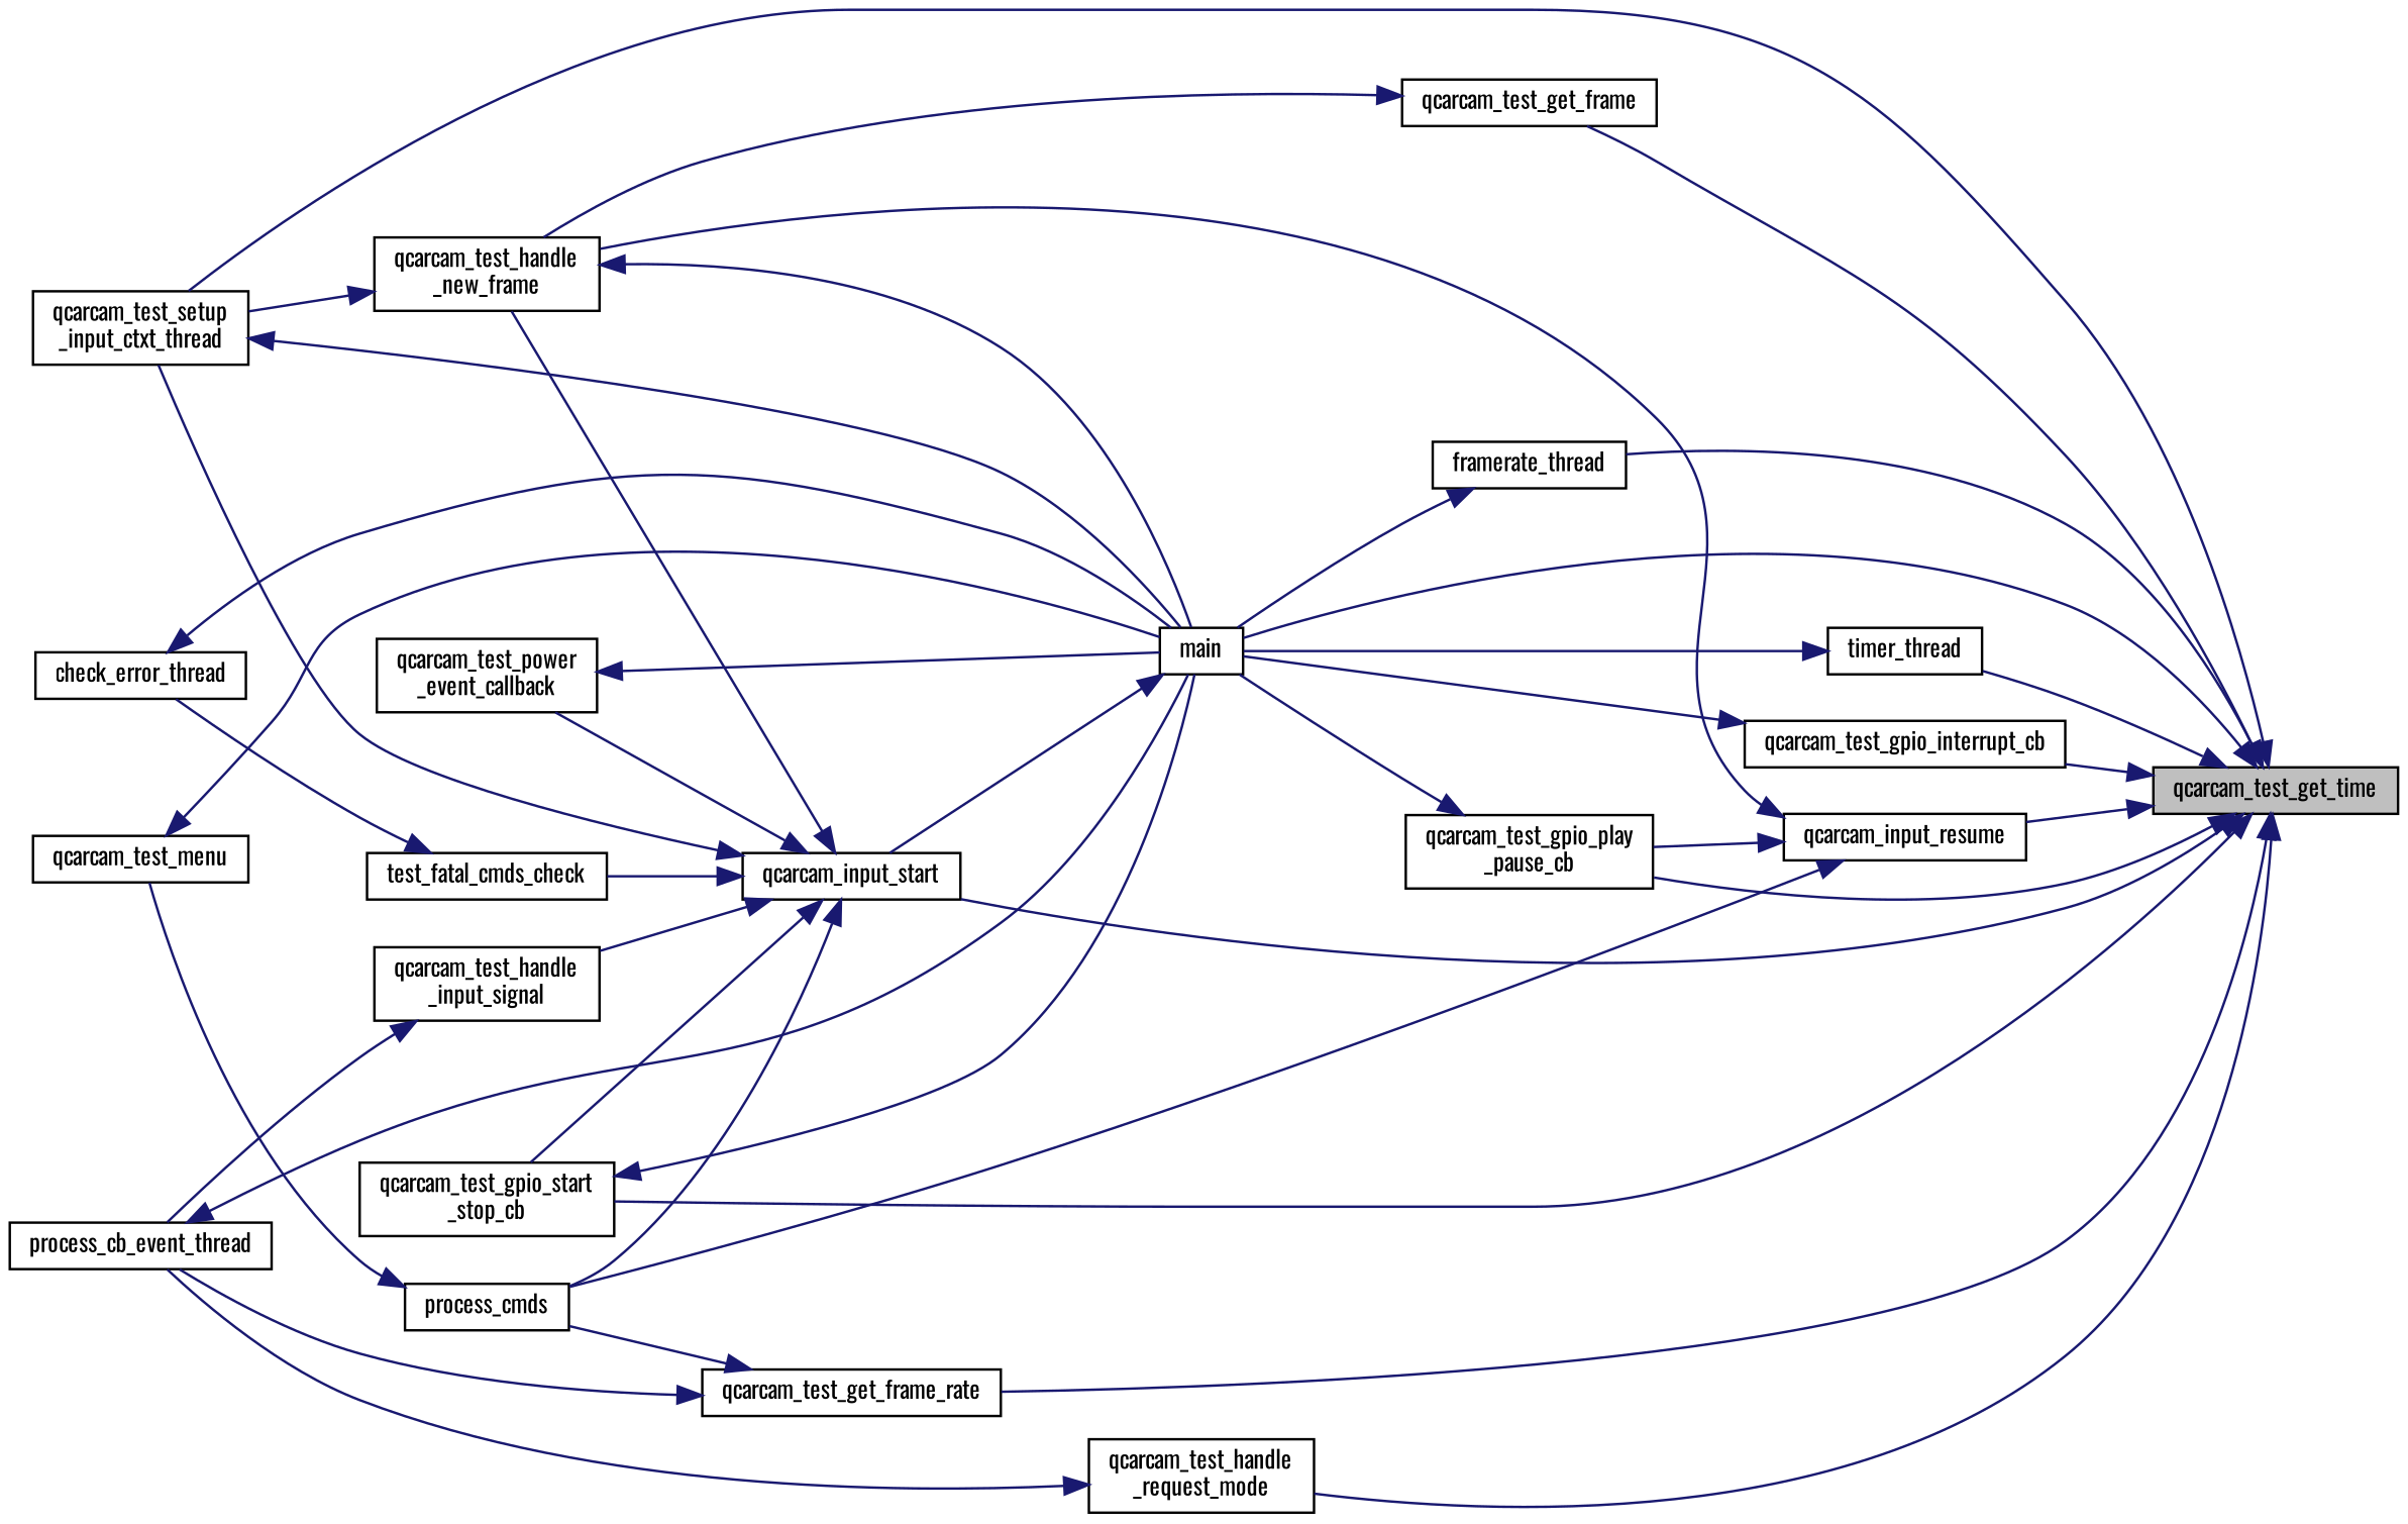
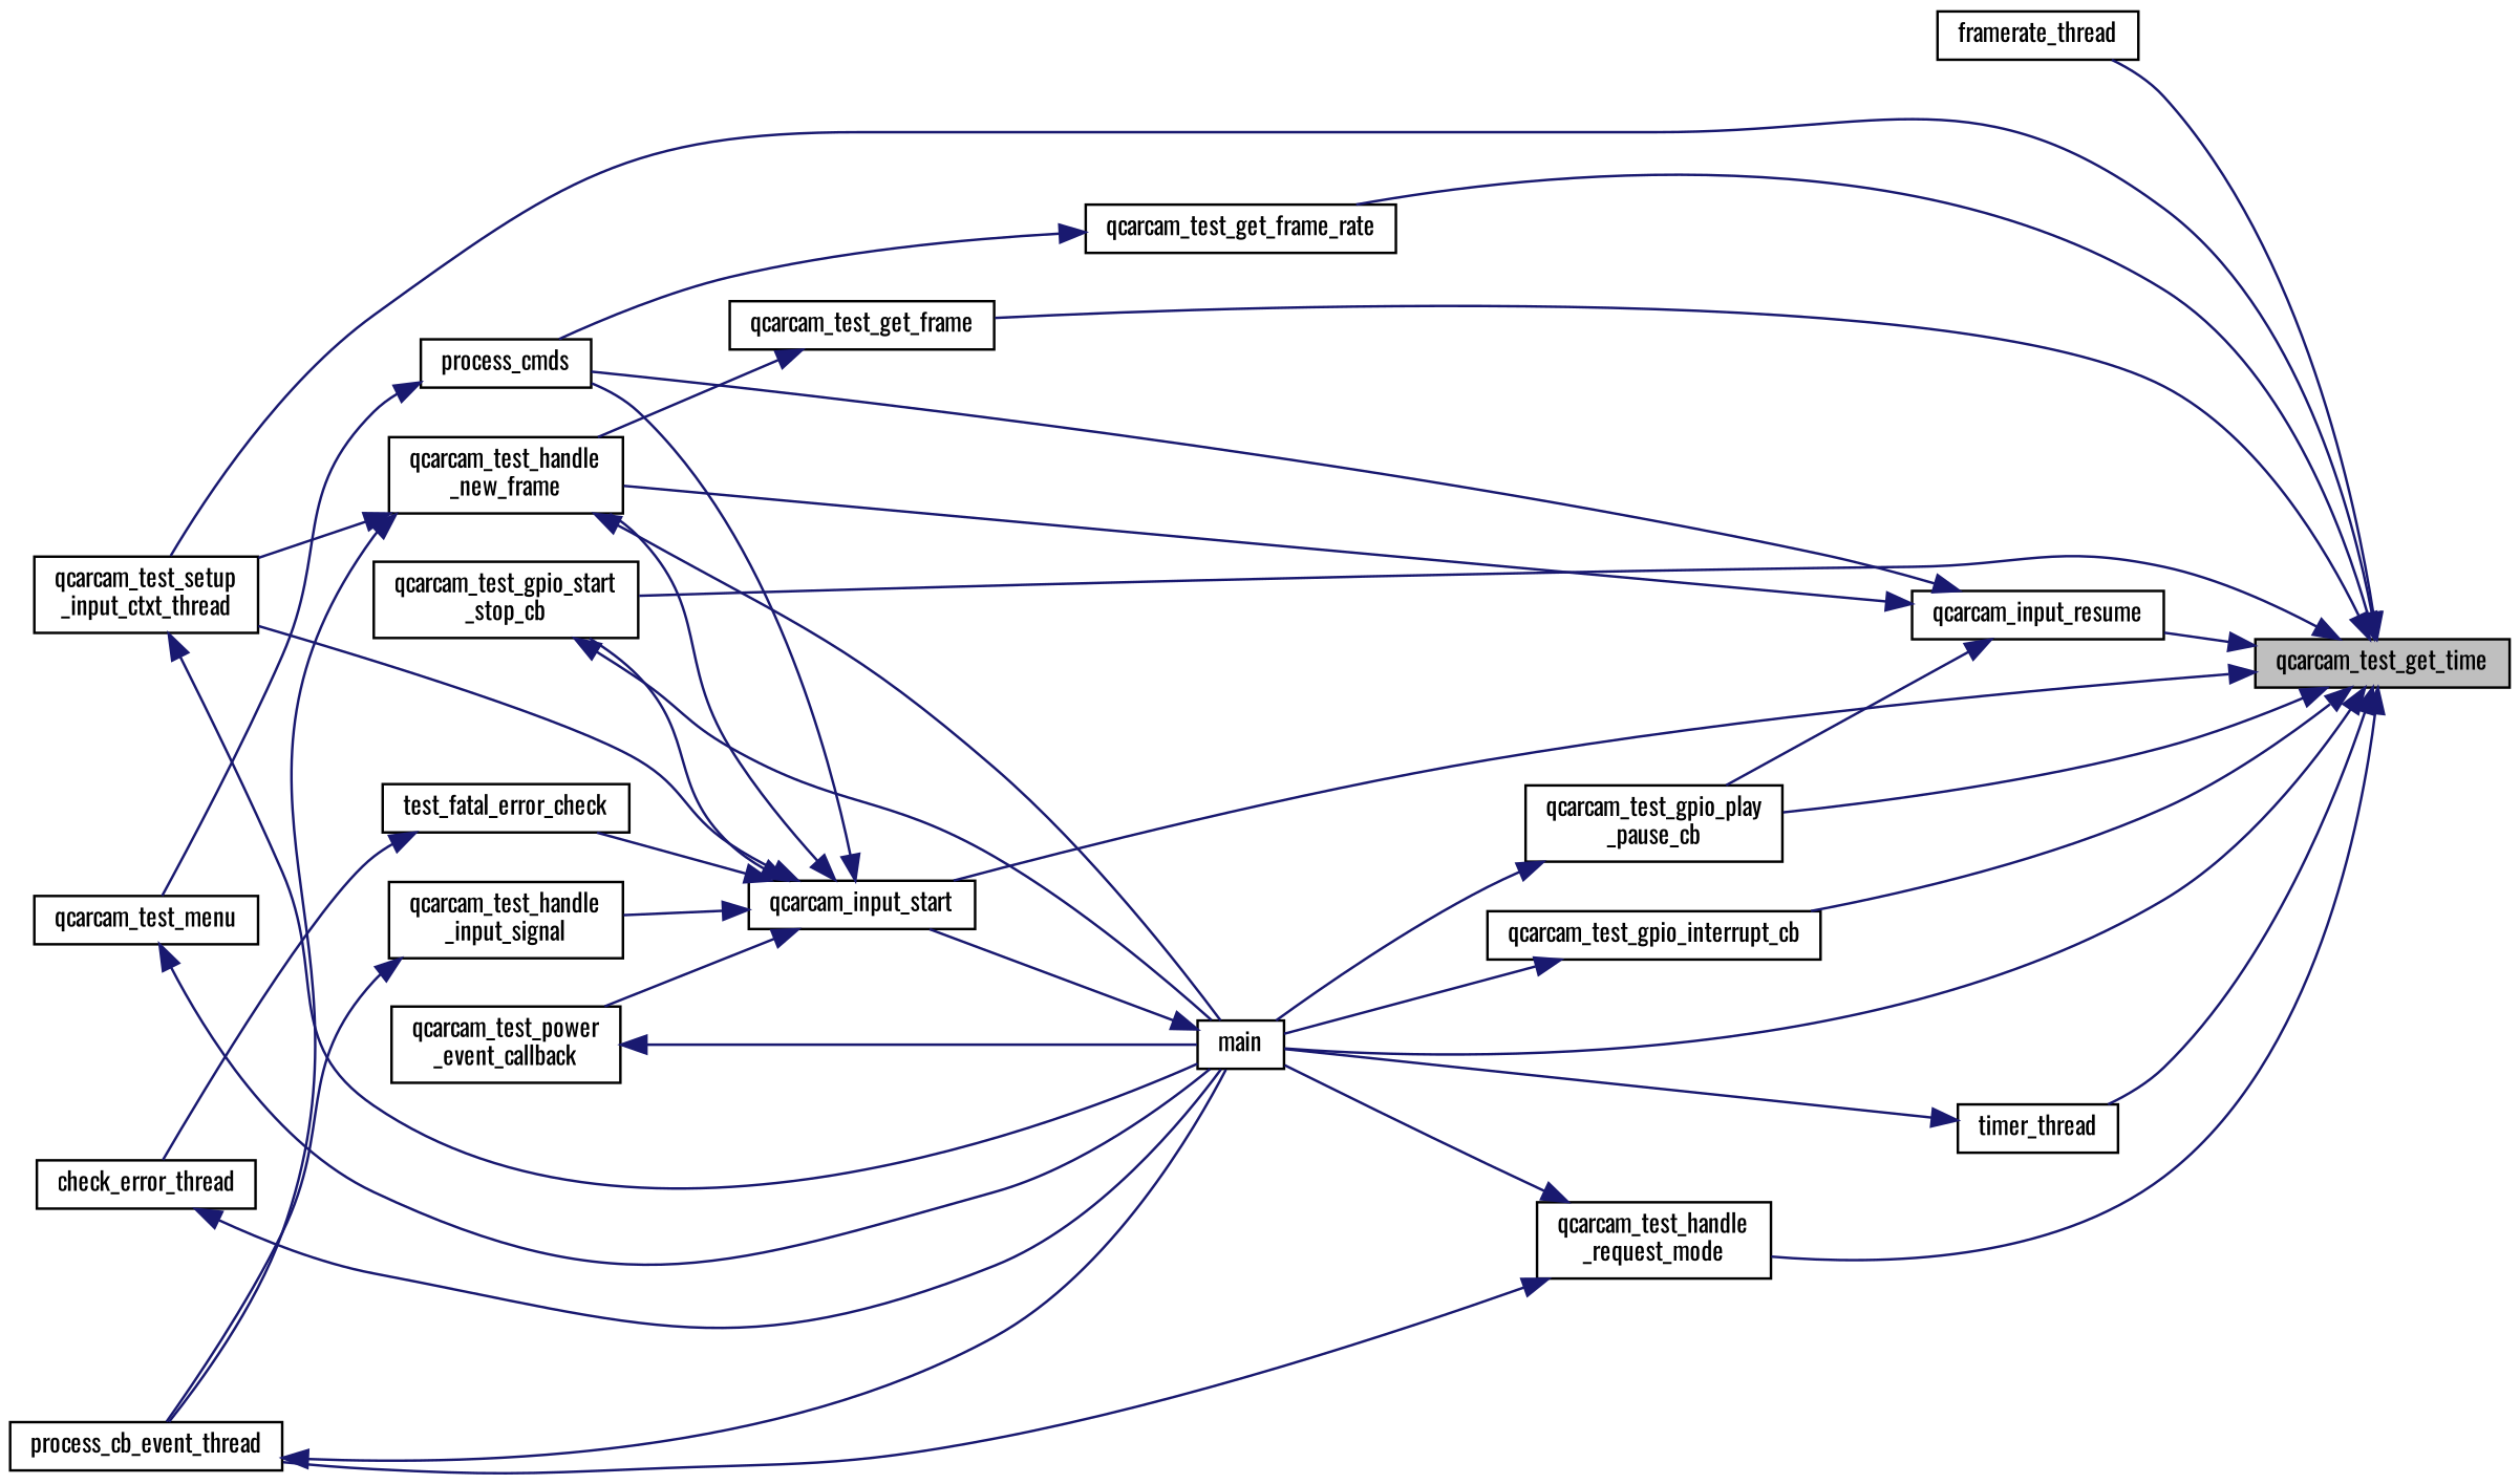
  digraph {
    fontname=Oswald
    rankdir=RL
    node [color=black fillcolor=white fontname=Oswald fontsize=10 shape=record style=filled]
    edge [color=midnightblue dir=back fontname=Oswald fontsize=10 labelfontname=Helvetica labelfontsize=10 style=solid]
    n1 [fillcolor=grey75 fontcolor=black height=0.2 label=qcarcam_test_get_time width=0.4]
    n2 [height=0.2 label=framerate_thread width=0.4]
    n3 [height=0.2 label=main width=0.4]
    n4 [height=0.2 label=qcarcam_input_resume width=0.4]
    n5 [height=0.2 label="qcarcam_test_gpio_play\l_pause_cb" width=0.4]
    n6 [height=0.2 label="qcarcam_test_setup\l_input_ctxt_thread" width=0.4]
    n7 [height=0.2 label=qcarcam_input_start width=0.4]
    n8 [height=0.2 label="qcarcam_test_gpio_start\l_stop_cb" width=0.4]
    n9 [height=0.2 label=qcarcam_test_get_frame width=0.4]
    n10 [height=0.2 label=qcarcam_test_get_frame_rate width=0.4]
    n11 [height=0.2 label=qcarcam_test_gpio_interrupt_cb width=0.4]
    n12 [height=0.2 label="qcarcam_test_handle\l_request_mode" width=0.4]
    n13 [height=0.2 label=timer_thread width=0.4]
    n14 [height=0.2 label=process_cmds width=0.4]
    n15 [height=0.2 label="qcarcam_test_handle\l_new_frame" width=0.4]
    n16 [height=0.2 label="qcarcam_test_handle\l_input_signal" width=0.4]
    n17 [height=0.2 label="qcarcam_test_power\l_event_callback" width=0.4]
-   n18 [height=0.2 label=test_fatal_cmds_check width=0.4]
+   n18 [height=0.2 label=test_fatal_error_check width=0.4]
    n19 [height=0.2 label=process_cb_event_thread width=0.4]
    n20 [height=0.2 label=qcarcam_test_menu width=0.4]
    n21 [height=0.2 label=check_error_thread width=0.4]
    n1 -> n2
    n1 -> n3
    n1 -> n4
    n1 -> n5
    n1 -> n6
    n1 -> n7
    n1 -> n8
    n1 -> n9
    n1 -> n10
    n1 -> n11
    n1 -> n12
    n1 -> n13
-   n2 -> n3
+   n12 -> n3
    n3 -> n7
    n4 -> n5
    n4 -> n14
    n4 -> n15
    n5 -> n3
    n6 -> n3
    n7 -> n6
    n7 -> n8
    n7 -> n14
    n7 -> n15
    n7 -> n16
    n7 -> n17
    n7 -> n18
    n8 -> n3
    n9 -> n15
    n10 -> n14
    n11 -> n3
    n12 -> n19
    n13 -> n3
    n14 -> n20
    n15 -> n3
    n15 -> n6
-   n10 -> n19
+   n15 -> n19
    n16 -> n19
    n17 -> n3
    n18 -> n21
    n19 -> n3
    n20 -> n3
    n21 -> n3
  }
